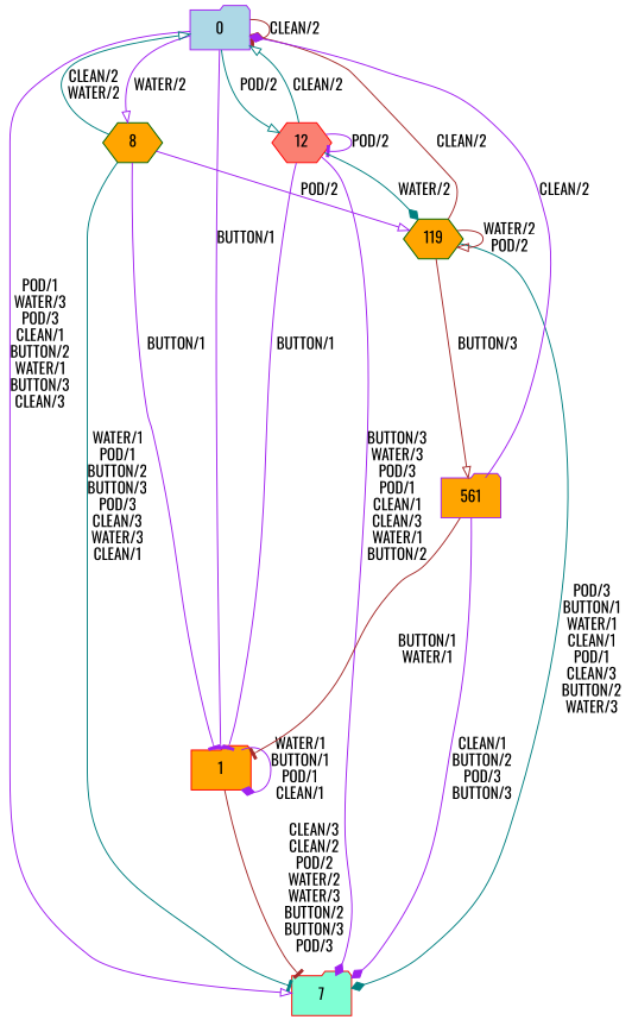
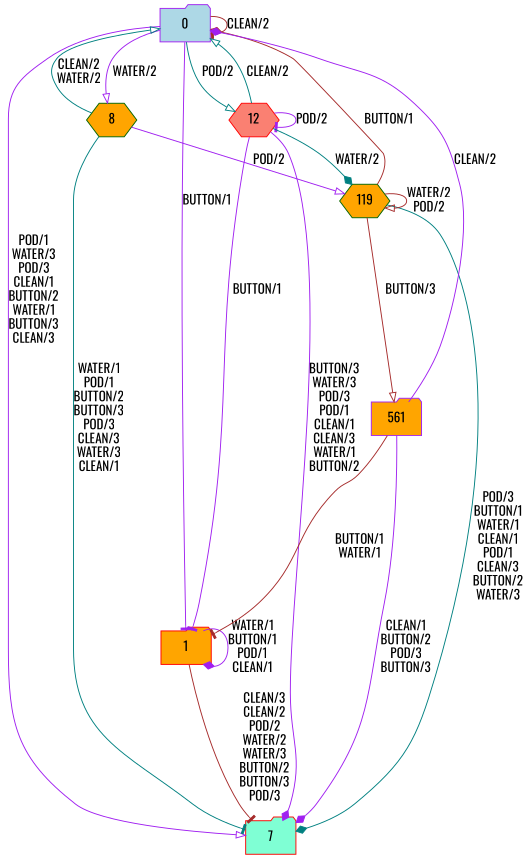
  digraph {
    fontname=Oswald
    rankdir=TB
    node [color=red fillcolor=orange fontname=Oswald shape=folder style=filled]
    edge [arrowhead=tee color=purple fontname=Oswald]
    0 [color=purple fillcolor=lightblue isInitial=True]
    1
    7 [fillcolor=aquamarine]
    8 [color=darkgreen shape=hexagon]
    12 [fillcolor=salmon shape=hexagon]
    119 [color=darkgreen shape=hexagon]
    561 [color=purple]
    0 -> 0 [color=brown label="CLEAN/2"]
    0 -> 1 [label="BUTTON/1"]
    0 -> 7 [arrowhead=onormal label="POD/1\nWATER/3\nPOD/3\nCLEAN/1\nBUTTON/2\nWATER/1\nBUTTON/3\nCLEAN/3"]
    0 -> 8 [arrowhead=onormal label="WATER/2"]
    0 -> 12 [arrowhead=onormal color=teal label="POD/2"]
    1 -> 1 [arrowhead=diamond label="WATER/1\nBUTTON/1\nPOD/1\nCLEAN/1"]
    1 -> 7 [color=brown label="CLEAN/3\nCLEAN/2\nPOD/2\nWATER/2\nWATER/3\nBUTTON/2\nBUTTON/3\nPOD/3"]
    8 -> 0 [arrowhead=onormal color=teal label="CLEAN/2\nWATER/2"]
-   8 -> 1 [label="BUTTON/1"]
    8 -> 7 [color=teal label="WATER/1\nPOD/1\nBUTTON/2\nBUTTON/3\nPOD/3\nCLEAN/3\nWATER/3\nCLEAN/1"]
    8 -> 119 [arrowhead=onormal label="POD/2"]
    12 -> 0 [arrowhead=onormal color=teal label="CLEAN/2"]
    12 -> 1 [label="BUTTON/1"]
    12 -> 7 [arrowhead=diamond label="BUTTON/3\nWATER/3\nPOD/3\nPOD/1\nCLEAN/1\nCLEAN/3\nWATER/1\nBUTTON/2"]
    12 -> 12 [label="POD/2"]
    12 -> 119 [arrowhead=diamond color=teal label="WATER/2"]
-   119 -> 0 [arrowhead=diamond color=brown label="CLEAN/2"]
+   119 -> 0 [arrowhead=diamond color=brown label="BUTTON/1"]
    119 -> 7 [arrowhead=diamond color=teal label="POD/3\nBUTTON/1\nWATER/1\nCLEAN/1\nPOD/1\nCLEAN/3\nBUTTON/2\nWATER/3"]
    119 -> 119 [arrowhead=onormal color=brown label="WATER/2\nPOD/2"]
    119 -> 561 [arrowhead=onormal color=brown label="BUTTON/3"]
    561 -> 0 [arrowhead=diamond label="CLEAN/2"]
    561 -> 1 [color=brown label="BUTTON/1\nWATER/1"]
    561 -> 7 [arrowhead=diamond label="CLEAN/1\nBUTTON/2\nPOD/3\nBUTTON/3"]
  }
